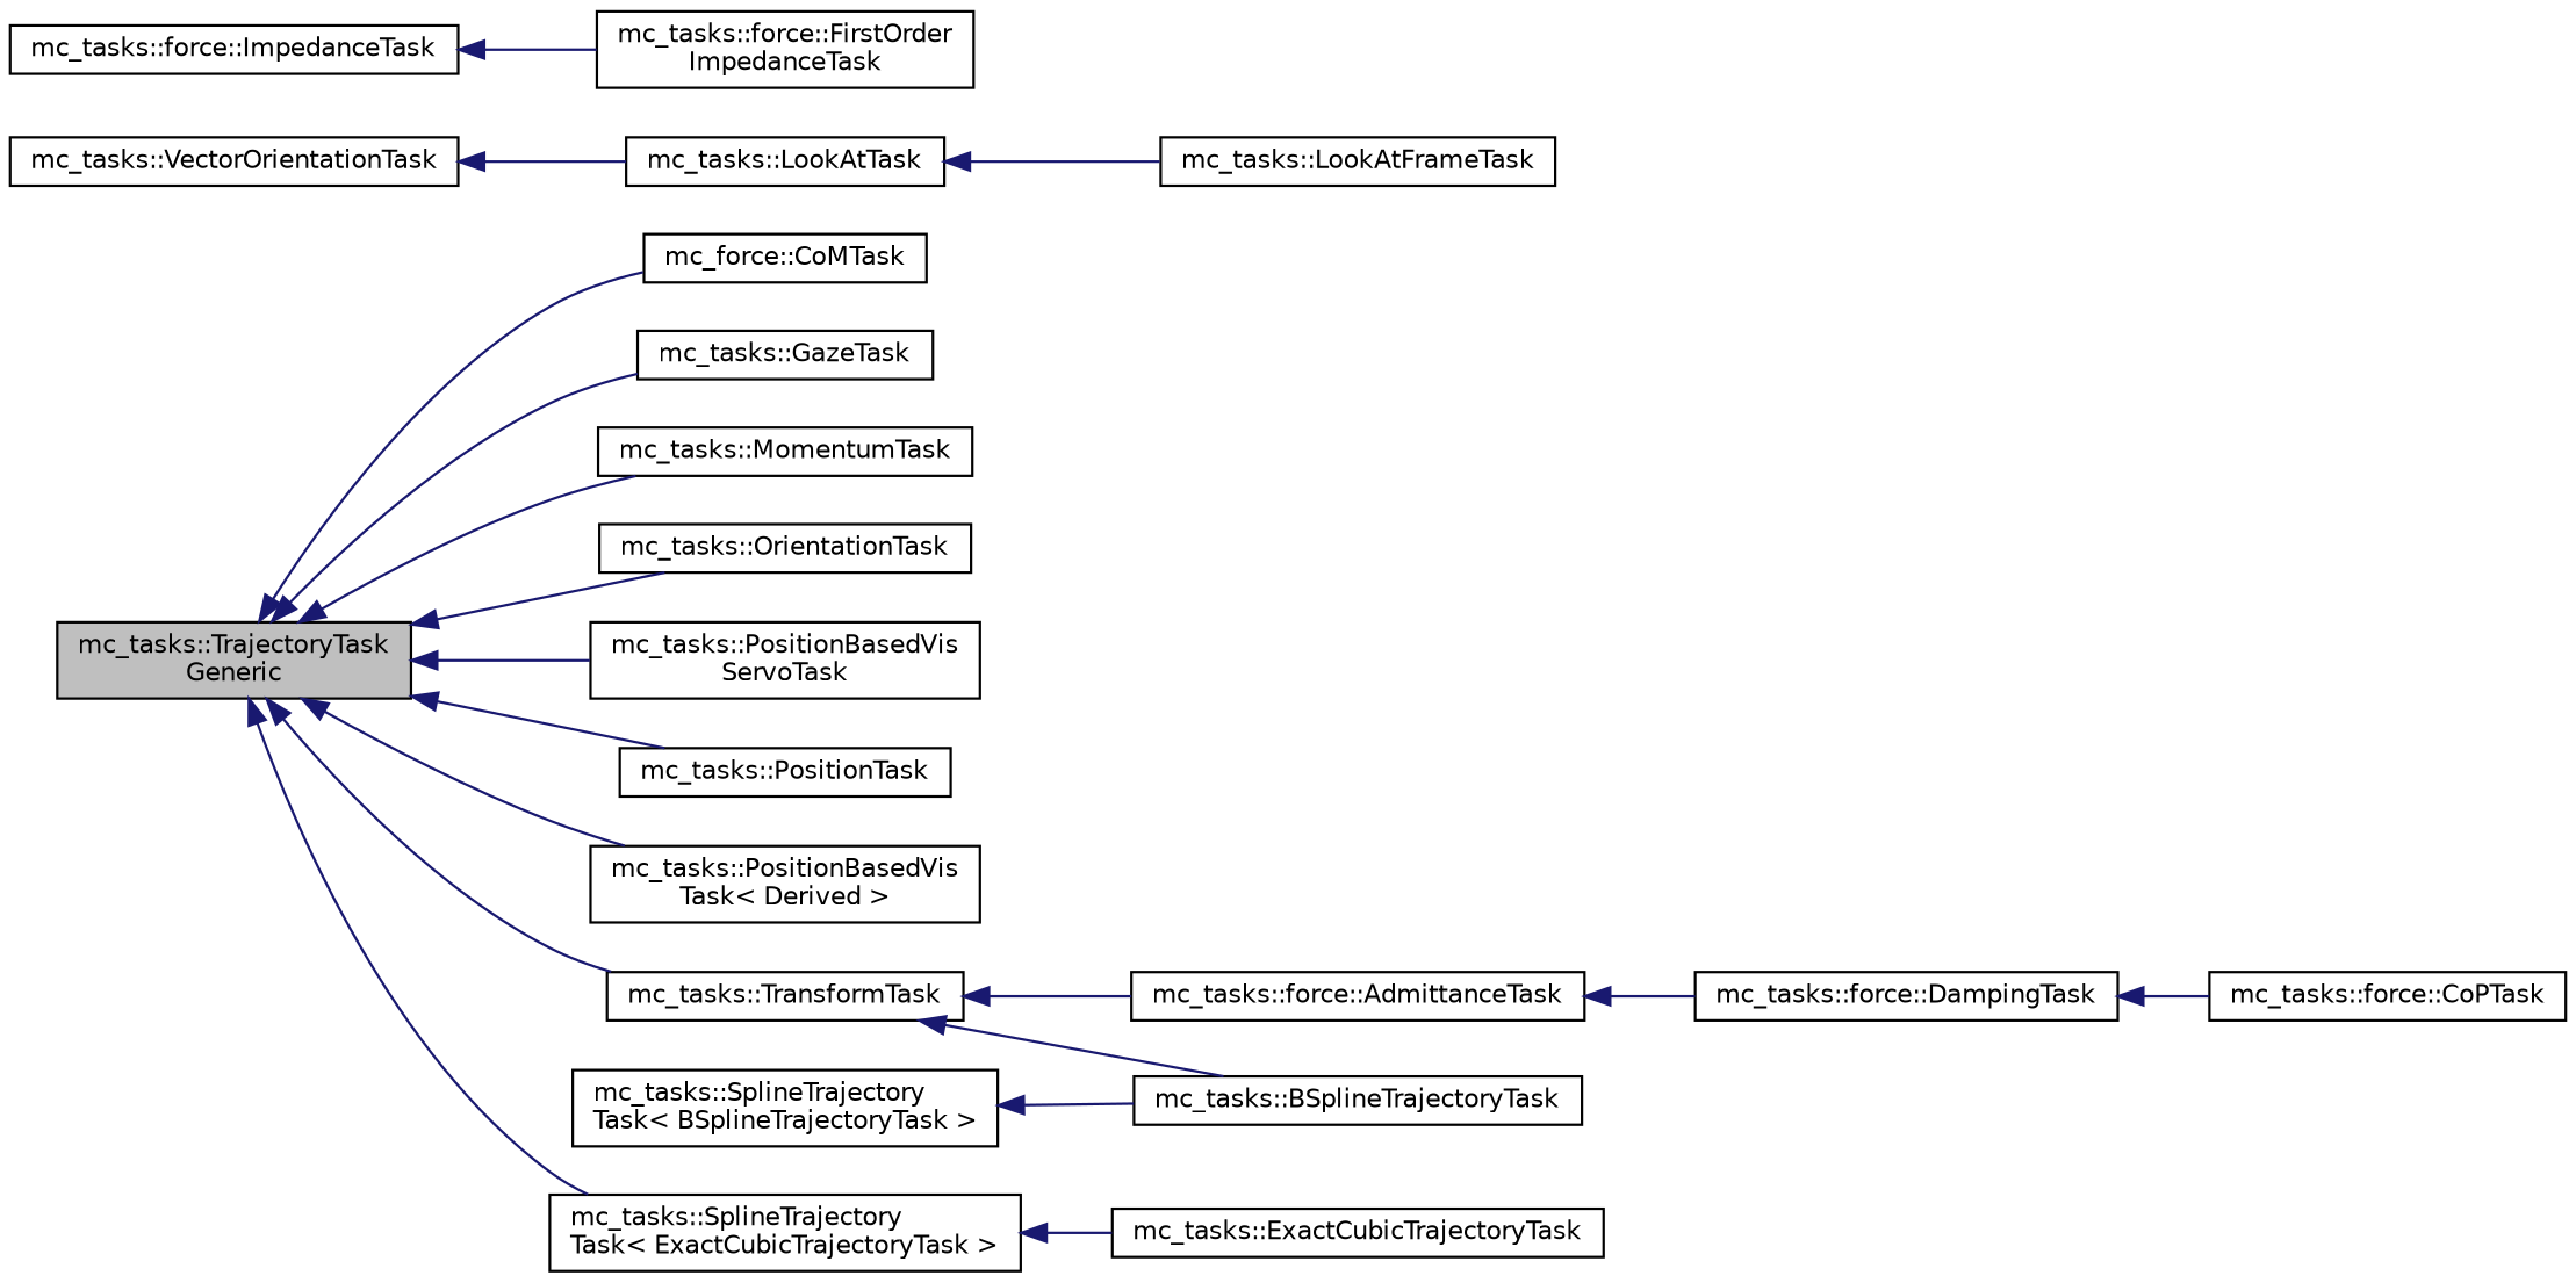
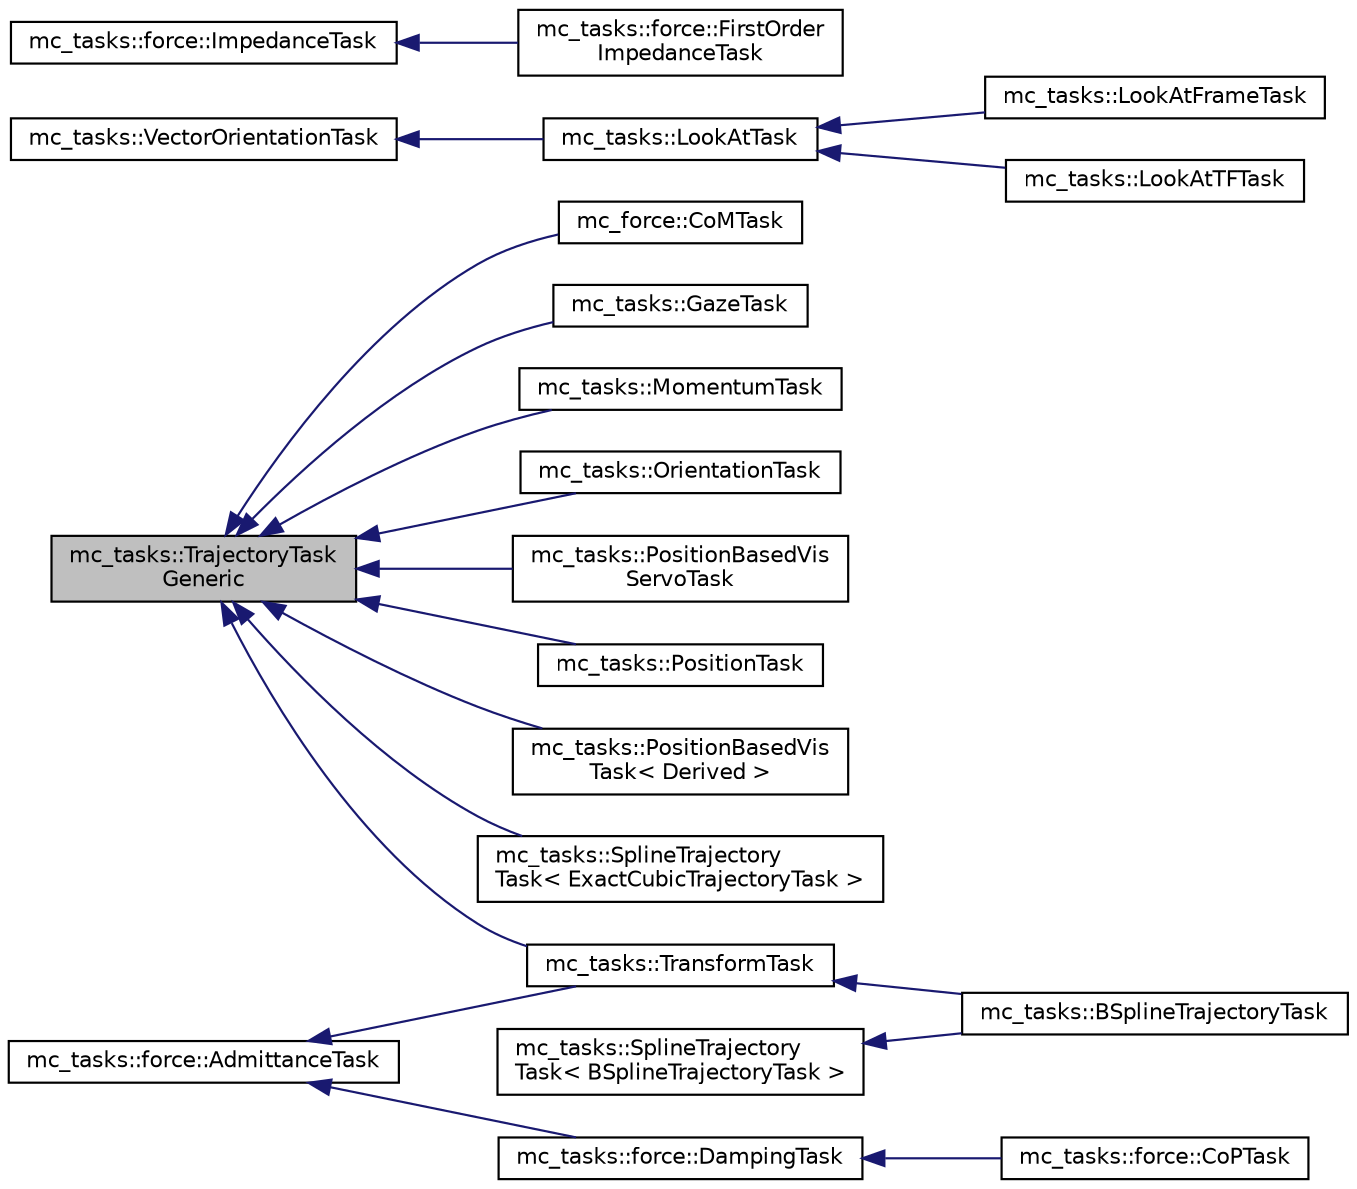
  digraph {
    rankdir=LR
    node [color=black fillcolor=white fontname=Helvetica fontsize=10 shape=record style=filled]
    edge [color=midnightblue dir=back fontname=Helvetica fontsize=10 labelfontname=Helvetica labelfontsize=10 style=solid]
    n1 [fillcolor=grey75 fontcolor=black height=0.2 label="mc_tasks::TrajectoryTask\lGeneric" width=0.4]
    n2 [height=0.2 label="mc_force::CoMTask" width=0.4]
    n3 [height=0.2 label="mc_tasks::GazeTask" width=0.4]
    n4 [height=0.2 label="mc_tasks::MomentumTask" width=0.4]
    n5 [height=0.2 label="mc_tasks::OrientationTask" width=0.4]
    n6 [height=0.2 label="mc_tasks::PositionBasedVis\lServoTask" width=0.4]
    n7 [height=0.2 label="mc_tasks::PositionTask" width=0.4]
    n8 [height=0.2 label="mc_tasks::PositionBasedVis\lTask\< Derived \>" width=0.4]
    n9 [height=0.2 label="mc_tasks::TransformTask" width=0.4]
    n10 [height=0.2 label="mc_tasks::SplineTrajectory\lTask\< ExactCubicTrajectoryTask \>" width=0.4]
    n11 [height=0.2 label="mc_tasks::force::AdmittanceTask" width=0.4]
    n12 [height=0.2 label="mc_tasks::BSplineTrajectoryTask" width=0.4]
    n13 [height=0.2 label="mc_tasks::VectorOrientationTask" width=0.4]
    n14 [height=0.2 label="mc_tasks::LookAtTask" width=0.4]
    n15 [height=0.2 label="mc_tasks::SplineTrajectory\lTask\< BSplineTrajectoryTask \>" width=0.4]
-   n16 [height=0.2 label="mc_tasks::ExactCubicTrajectoryTask" width=0.4]
    n17 [height=0.2 label="mc_tasks::force::DampingTask" width=0.4]
    n18 [height=0.2 label="mc_tasks::force::ImpedanceTask" width=0.4]
    n19 [height=0.2 label="mc_tasks::force::FirstOrder\lImpedanceTask" width=0.4]
    n20 [height=0.2 label="mc_tasks::force::CoPTask" width=0.4]
    n21 [height=0.2 label="mc_tasks::LookAtFrameTask" width=0.4]
+   n22 [height=0.2 label="mc_tasks::LookAtTFTask" width=0.4]
    n1 -> n2
    n1 -> n3
    n1 -> n4
    n1 -> n5
    n1 -> n6
    n1 -> n7
    n1 -> n8
    n1 -> n9
    n1 -> n10
-   n9 -> n11
+   n11 -> n9
    n9 -> n12
-   n10 -> n16
    n11 -> n17
    n13 -> n14
    n14 -> n21
+   n14 -> n22
    n15 -> n12
    n17 -> n20
    n18 -> n19
  }
